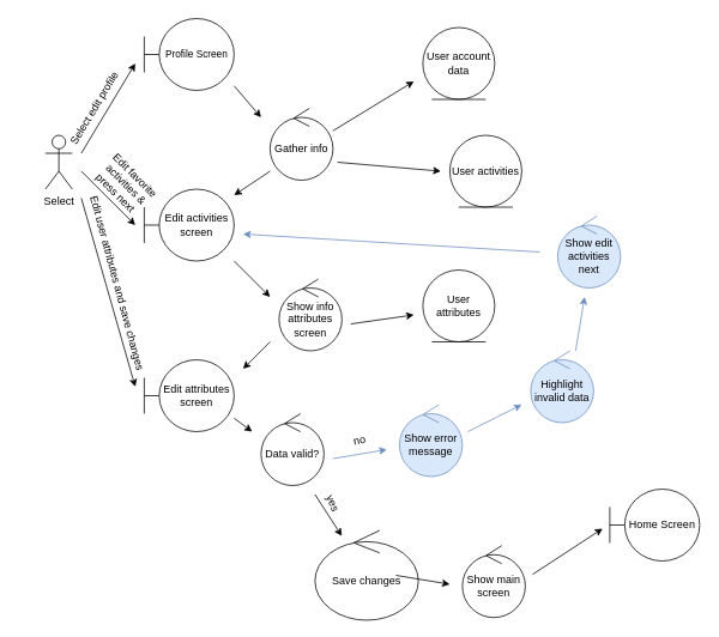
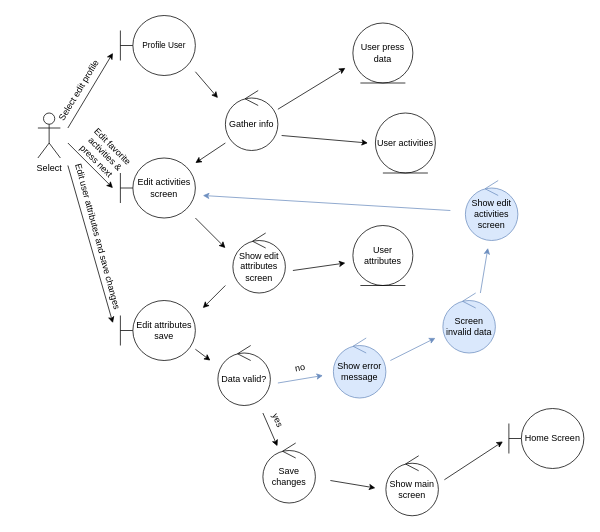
  <mxCell id="0" />
  <mxCell id="1" parent="0" />
  <mxCell id="2" value="Select" style="shape=umlActor;verticalLabelPosition=bottom;verticalAlign=top;html=1;" parent="1" vertex="1"><mxGeometry x="50" y="150" width="30" height="60" as="geometry" /></mxCell>
- <mxCell id="3" value="Profile Screen" style="shape=umlBoundary;whiteSpace=wrap;html=1;fontSize=11;" parent="1" vertex="1"><mxGeometry x="160" y="20" width="100" height="80" as="geometry" /></mxCell>
+ <mxCell id="3" value="Profile User" style="shape=umlBoundary;whiteSpace=wrap;html=1;fontSize=11;" parent="1" vertex="1"><mxGeometry x="160" y="20" width="100" height="80" as="geometry" /></mxCell>
  <mxCell id="4" value="Edit activities screen" style="shape=umlBoundary;whiteSpace=wrap;html=1;" parent="1" vertex="1"><mxGeometry x="160" y="210" width="100" height="80" as="geometry" /></mxCell>
- <mxCell id="5" value="Edit attributes screen" style="shape=umlBoundary;whiteSpace=wrap;html=1;" parent="1" vertex="1"><mxGeometry x="160" y="400" width="100" height="80" as="geometry" /></mxCell>
+ <mxCell id="5" value="Edit attributes save" style="shape=umlBoundary;whiteSpace=wrap;html=1;" parent="1" vertex="1"><mxGeometry x="160" y="400" width="100" height="80" as="geometry" /></mxCell>
  <mxCell id="6" value="Gather info" style="ellipse;shape=umlControl;whiteSpace=wrap;html=1;" parent="1" vertex="1"><mxGeometry x="300" y="120" width="70" height="80" as="geometry" /></mxCell>
  <mxCell id="7" value="User attributes" style="ellipse;shape=umlEntity;whiteSpace=wrap;html=1;" parent="1" vertex="1"><mxGeometry x="470" y="300" width="80" height="80" as="geometry" /></mxCell>
- <mxCell id="8" value="User account data" style="ellipse;shape=umlEntity;whiteSpace=wrap;html=1;" parent="1" vertex="1"><mxGeometry x="470" y="30" width="80" height="80" as="geometry" /></mxCell>
+ <mxCell id="8" value="User press data" style="ellipse;shape=umlEntity;whiteSpace=wrap;html=1;" parent="1" vertex="1"><mxGeometry x="470" y="30" width="80" height="80" as="geometry" /></mxCell>
  <mxCell id="9" value="User activities" style="ellipse;shape=umlEntity;whiteSpace=wrap;html=1;" parent="1" vertex="1"><mxGeometry x="500" y="150" width="80" height="80" as="geometry" /></mxCell>
- <mxCell id="10" value="Show info attributes screen" style="ellipse;shape=umlControl;whiteSpace=wrap;html=1;" parent="1" vertex="1"><mxGeometry x="310" y="310" width="70" height="80" as="geometry" /></mxCell>
+ <mxCell id="10" value="Show edit attributes screen" style="ellipse;shape=umlControl;whiteSpace=wrap;html=1;" parent="1" vertex="1"><mxGeometry x="310" y="310" width="70" height="80" as="geometry" /></mxCell>
  <mxCell id="11" value="" style="endArrow=classic;html=1;rounded=0;" parent="1" edge="1"><mxGeometry width="50" height="50" relative="1" as="geometry"><mxPoint x="90" y="170" as="sourcePoint" /><mxPoint x="150" y="70" as="targetPoint" /></mxGeometry></mxCell>
  <mxCell id="12" value="" style="endArrow=classic;html=1;rounded=0;" parent="1" edge="1"><mxGeometry width="50" height="50" relative="1" as="geometry"><mxPoint x="90" y="190" as="sourcePoint" /><mxPoint x="150" y="250" as="targetPoint" /></mxGeometry></mxCell>
  <mxCell id="13" value="" style="endArrow=classic;html=1;rounded=0;" parent="1" edge="1"><mxGeometry width="50" height="50" relative="1" as="geometry"><mxPoint x="90" y="220" as="sourcePoint" /><mxPoint x="150" y="430" as="targetPoint" /></mxGeometry></mxCell>
  <mxCell id="14" value="Select edit profile" style="text;html=1;strokeColor=none;fillColor=none;align=center;verticalAlign=middle;whiteSpace=wrap;rounded=0;rotation=-59;" parent="1" vertex="1"><mxGeometry x="40" y="110" width="130" height="20" as="geometry" /></mxCell>
  <mxCell id="15" value="Edit favorite activities &amp;amp; press next&amp;nbsp;" style="text;html=1;strokeColor=none;fillColor=none;align=center;verticalAlign=middle;whiteSpace=wrap;rounded=0;rotation=45;" parent="1" vertex="1"><mxGeometry x="100" y="190" width="80" height="30" as="geometry" /></mxCell>
  <mxCell id="16" value="Edit user attributes and save changes" style="text;html=1;strokeColor=none;fillColor=none;align=center;verticalAlign=middle;whiteSpace=wrap;rounded=0;rotation=75;" parent="1" vertex="1"><mxGeometry x="20" y="300" width="220" height="30" as="geometry" /></mxCell>
  <mxCell id="17" value="" style="endArrow=classic;html=1;rounded=0;" parent="1" edge="1"><mxGeometry width="50" height="50" relative="1" as="geometry"><mxPoint x="260" y="95" as="sourcePoint" /><mxPoint x="290" y="130" as="targetPoint" /></mxGeometry></mxCell>
  <mxCell id="18" value="" style="endArrow=classic;html=1;rounded=0;" parent="1" target="4" edge="1"><mxGeometry width="50" height="50" relative="1" as="geometry"><mxPoint x="300" y="190" as="sourcePoint" /><mxPoint x="270" y="220" as="targetPoint" /></mxGeometry></mxCell>
  <mxCell id="19" value="" style="endArrow=classic;html=1;rounded=0;" parent="1" edge="1"><mxGeometry width="50" height="50" relative="1" as="geometry"><mxPoint x="390" y="360" as="sourcePoint" /><mxPoint x="460" y="350" as="targetPoint" /></mxGeometry></mxCell>
  <mxCell id="20" value="" style="endArrow=classic;html=1;rounded=0;" parent="1" edge="1"><mxGeometry width="50" height="50" relative="1" as="geometry"><mxPoint x="370" y="145" as="sourcePoint" /><mxPoint x="460" y="90" as="targetPoint" /></mxGeometry></mxCell>
  <mxCell id="21" value="" style="endArrow=classic;html=1;rounded=0;" parent="1" edge="1"><mxGeometry width="50" height="50" relative="1" as="geometry"><mxPoint x="375" y="180" as="sourcePoint" /><mxPoint x="490" y="190" as="targetPoint" /></mxGeometry></mxCell>
  <mxCell id="22" value="" style="endArrow=classic;html=1;rounded=0;" parent="1" edge="1"><mxGeometry width="50" height="50" relative="1" as="geometry"><mxPoint x="260" y="290" as="sourcePoint" /><mxPoint x="300" y="330" as="targetPoint" /></mxGeometry></mxCell>
  <mxCell id="23" value="" style="endArrow=classic;html=1;rounded=0;" parent="1" edge="1"><mxGeometry width="50" height="50" relative="1" as="geometry"><mxPoint x="300" y="380" as="sourcePoint" /><mxPoint x="270" y="410" as="targetPoint" /></mxGeometry></mxCell>
  <mxCell id="24" value="Data valid?" style="ellipse;shape=umlControl;whiteSpace=wrap;html=1;" parent="1" vertex="1"><mxGeometry x="290" y="460" width="70" height="80" as="geometry" /></mxCell>
- <mxCell id="25" value="Save changes" style="ellipse;shape=umlControl;whiteSpace=wrap;html=1;" parent="1" vertex="1"><mxGeometry x="350" y="590" width="115" height="100" as="geometry" /></mxCell>
+ <mxCell id="25" value="Save changes" style="ellipse;shape=umlControl;whiteSpace=wrap;html=1;" parent="1" vertex="1"><mxGeometry x="350" y="590" width="70" height="80" as="geometry" /></mxCell>
  <mxCell id="26" value="Home Screen" style="shape=umlBoundary;whiteSpace=wrap;html=1;" parent="1" vertex="1"><mxGeometry x="678" y="544" width="100" height="80" as="geometry" /></mxCell>
  <mxCell id="27" value="" style="endArrow=classic;html=1;rounded=0;" parent="1" edge="1"><mxGeometry width="50" height="50" relative="1" as="geometry"><mxPoint x="260" y="465" as="sourcePoint" /><mxPoint x="280" y="480" as="targetPoint" /></mxGeometry></mxCell>
  <mxCell id="28" value="" style="endArrow=classic;html=1;rounded=0;" parent="1" target="25" edge="1"><mxGeometry width="50" height="50" relative="1" as="geometry"><mxPoint x="350" y="550" as="sourcePoint" /><mxPoint x="370" y="570" as="targetPoint" /></mxGeometry></mxCell>
  <mxCell id="29" value="" style="endArrow=classic;html=1;rounded=0;" parent="1" edge="1"><mxGeometry width="50" height="50" relative="1" as="geometry"><mxPoint x="440" y="640" as="sourcePoint" /><mxPoint x="500" y="650" as="targetPoint" /></mxGeometry></mxCell>
  <mxCell id="30" value="yes" style="text;html=1;strokeColor=none;fillColor=none;align=center;verticalAlign=middle;whiteSpace=wrap;rounded=0;rotation=66;" parent="1" vertex="1"><mxGeometry x="340" y="550" width="60" height="20" as="geometry" /></mxCell>
  <mxCell id="31" value="" style="endArrow=classic;html=1;rounded=0;fillColor=#dae8fc;strokeColor=#6c8ebf;" parent="1" edge="1"><mxGeometry width="50" height="50" relative="1" as="geometry"><mxPoint x="370" y="510" as="sourcePoint" /><mxPoint x="430" y="500" as="targetPoint" /></mxGeometry></mxCell>
  <mxCell id="32" value="no" style="text;html=1;strokeColor=none;fillColor=none;align=center;verticalAlign=middle;whiteSpace=wrap;rounded=0;rotation=-10;" parent="1" vertex="1"><mxGeometry x="370" y="480" width="60" height="20" as="geometry" /></mxCell>
  <mxCell id="33" value="Show error message" style="ellipse;shape=umlControl;whiteSpace=wrap;html=1;fillColor=#dae8fc;strokeColor=#6c8ebf;" parent="1" vertex="1"><mxGeometry x="444" y="450" width="70" height="80" as="geometry" /></mxCell>
- <mxCell id="34" value="Highlight invalid data" style="ellipse;shape=umlControl;whiteSpace=wrap;html=1;fillColor=#dae8fc;strokeColor=#6c8ebf;" parent="1" vertex="1"><mxGeometry x="590" y="390" width="70" height="80" as="geometry" /></mxCell>
- <mxCell id="35" value="Show edit activities next" style="ellipse;shape=umlControl;whiteSpace=wrap;html=1;fillColor=#dae8fc;strokeColor=#6c8ebf;" parent="1" vertex="1"><mxGeometry x="620" y="240" width="70" height="80" as="geometry" /></mxCell>
+ <mxCell id="34" value="Screen invalid data" style="ellipse;shape=umlControl;whiteSpace=wrap;html=1;fillColor=#dae8fc;strokeColor=#6c8ebf;" parent="1" vertex="1"><mxGeometry x="590" y="390" width="70" height="80" as="geometry" /></mxCell>
+ <mxCell id="35" value="Show edit activities screen" style="ellipse;shape=umlControl;whiteSpace=wrap;html=1;fillColor=#dae8fc;strokeColor=#6c8ebf;" parent="1" vertex="1"><mxGeometry x="620" y="240" width="70" height="80" as="geometry" /></mxCell>
  <mxCell id="36" value="" style="endArrow=classic;html=1;rounded=0;fillColor=#dae8fc;strokeColor=#6c8ebf;" parent="1" edge="1"><mxGeometry width="50" height="50" relative="1" as="geometry"><mxPoint x="520" y="480" as="sourcePoint" /><mxPoint x="580" y="450" as="targetPoint" /></mxGeometry></mxCell>
  <mxCell id="37" value="" style="endArrow=classic;html=1;rounded=0;fillColor=#dae8fc;strokeColor=#6c8ebf;" parent="1" edge="1"><mxGeometry width="50" height="50" relative="1" as="geometry"><mxPoint x="640" y="390" as="sourcePoint" /><mxPoint x="650" y="330" as="targetPoint" /></mxGeometry></mxCell>
  <mxCell id="38" value="" style="endArrow=classic;html=1;rounded=0;fillColor=#dae8fc;strokeColor=#6c8ebf;" parent="1" edge="1"><mxGeometry width="50" height="50" relative="1" as="geometry"><mxPoint x="600" y="280" as="sourcePoint" /><mxPoint x="270" y="260" as="targetPoint" /></mxGeometry></mxCell>
  <mxCell id="39" value="Show main screen" style="ellipse;shape=umlControl;whiteSpace=wrap;html=1;" vertex="1" parent="1"><mxGeometry x="514" y="607" width="70" height="80" as="geometry" /></mxCell>
  <mxCell id="40" value="" style="endArrow=classic;html=1;rounded=0;" edge="1" parent="1"><mxGeometry width="50" height="50" relative="1" as="geometry"><mxPoint x="592" y="639" as="sourcePoint" /><mxPoint x="670" y="588" as="targetPoint" /></mxGeometry></mxCell>
